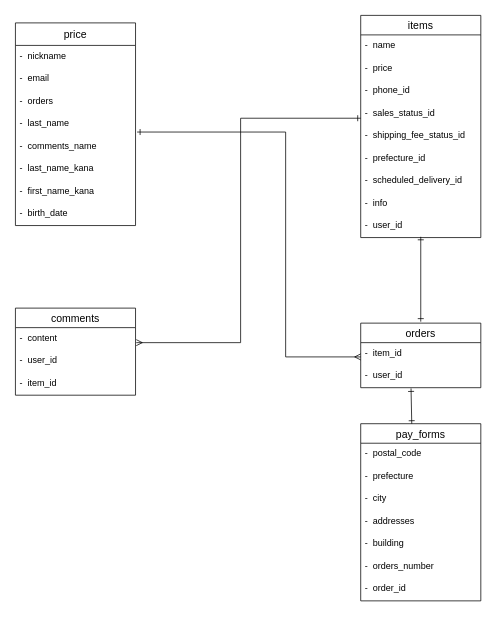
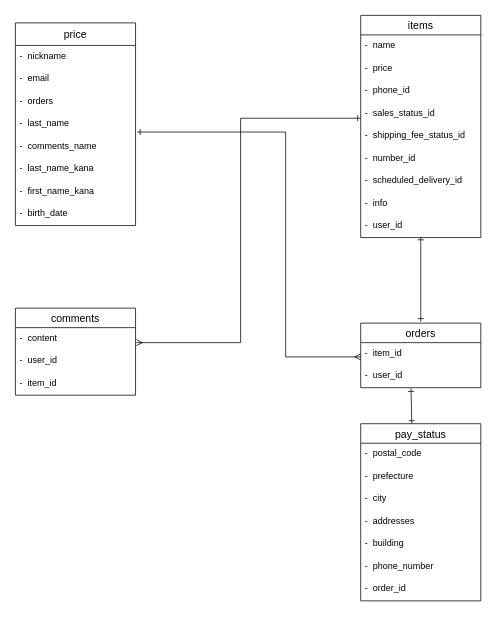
  <mxCell id="0" />
  <mxCell id="1" parent="0" />
  <mxCell id="2" value="price" style="swimlane;fontStyle=0;childLayout=stackLayout;horizontal=1;startSize=30;horizontalStack=0;resizeParent=1;resizeParentMax=0;resizeLast=0;collapsible=1;marginBottom=0;align=center;fontSize=14;" parent="1" vertex="1"><mxGeometry x="20" y="30" width="160" height="270" as="geometry"><mxRectangle x="130" y="140" width="60" height="30" as="alternateBounds" /></mxGeometry></mxCell>
  <mxCell id="3" value="-  nickname    " style="text;strokeColor=none;fillColor=none;spacingLeft=4;spacingRight=4;overflow=hidden;rotatable=0;points=[[0,0.5],[1,0.5]];portConstraint=eastwest;fontSize=12;" parent="2" vertex="1"><mxGeometry y="30" width="160" height="30" as="geometry" /></mxCell>
  <mxCell id="4" value="-  email&#10;" style="text;strokeColor=none;fillColor=none;spacingLeft=4;spacingRight=4;overflow=hidden;rotatable=0;points=[[0,0.5],[1,0.5]];portConstraint=eastwest;fontSize=12;" parent="2" vertex="1"><mxGeometry y="60" width="160" height="30" as="geometry" /></mxCell>
  <mxCell id="5" value="-  orders" style="text;strokeColor=none;fillColor=none;spacingLeft=4;spacingRight=4;overflow=hidden;rotatable=0;points=[[0,0.5],[1,0.5]];portConstraint=eastwest;fontSize=12;" parent="2" vertex="1"><mxGeometry y="90" width="160" height="30" as="geometry" /></mxCell>
  <mxCell id="6" value="-  last_name" style="text;strokeColor=none;fillColor=none;spacingLeft=4;spacingRight=4;overflow=hidden;rotatable=0;points=[[0,0.5],[1,0.5]];portConstraint=eastwest;fontSize=12;" parent="2" vertex="1"><mxGeometry y="120" width="160" height="30" as="geometry" /></mxCell>
  <mxCell id="7" value="-  comments_name" style="text;strokeColor=none;fillColor=none;spacingLeft=4;spacingRight=4;overflow=hidden;rotatable=0;points=[[0,0.5],[1,0.5]];portConstraint=eastwest;fontSize=12;" parent="2" vertex="1"><mxGeometry y="150" width="160" height="30" as="geometry" /></mxCell>
  <mxCell id="8" value="-  last_name_kana" style="text;strokeColor=none;fillColor=none;spacingLeft=4;spacingRight=4;overflow=hidden;rotatable=0;points=[[0,0.5],[1,0.5]];portConstraint=eastwest;fontSize=12;" parent="2" vertex="1"><mxGeometry y="180" width="160" height="30" as="geometry" /></mxCell>
  <mxCell id="9" value="-  first_name_kana" style="text;strokeColor=none;fillColor=none;spacingLeft=4;spacingRight=4;overflow=hidden;rotatable=0;points=[[0,0.5],[1,0.5]];portConstraint=eastwest;fontSize=12;" parent="2" vertex="1"><mxGeometry y="210" width="160" height="30" as="geometry" /></mxCell>
  <mxCell id="10" value="-  birth_date" style="text;strokeColor=none;fillColor=none;spacingLeft=4;spacingRight=4;overflow=hidden;rotatable=0;points=[[0,0.5],[1,0.5]];portConstraint=eastwest;fontSize=12;" parent="2" vertex="1"><mxGeometry y="240" width="160" height="30" as="geometry" /></mxCell>
  <mxCell id="11" value="items" style="swimlane;fontStyle=0;childLayout=stackLayout;horizontal=1;startSize=26;horizontalStack=0;resizeParent=1;resizeParentMax=0;resizeLast=0;collapsible=1;marginBottom=0;align=center;fontSize=14;" parent="1" vertex="1"><mxGeometry x="480" y="20" width="160" height="296" as="geometry" /></mxCell>
  <mxCell id="12" value="-  name" style="text;strokeColor=none;fillColor=none;spacingLeft=4;spacingRight=4;overflow=hidden;rotatable=0;points=[[0,0.5],[1,0.5]];portConstraint=eastwest;fontSize=12;" parent="11" vertex="1"><mxGeometry y="26" width="160" height="30" as="geometry" /></mxCell>
  <mxCell id="13" value="-  price" style="text;strokeColor=none;fillColor=none;spacingLeft=4;spacingRight=4;overflow=hidden;rotatable=0;points=[[0,0.5],[1,0.5]];portConstraint=eastwest;fontSize=12;" parent="11" vertex="1"><mxGeometry y="56" width="160" height="30" as="geometry" /></mxCell>
  <mxCell id="14" value="-  phone_id" style="text;strokeColor=none;fillColor=none;spacingLeft=4;spacingRight=4;overflow=hidden;rotatable=0;points=[[0,0.5],[1,0.5]];portConstraint=eastwest;fontSize=12;" parent="11" vertex="1"><mxGeometry y="86" width="160" height="30" as="geometry" /></mxCell>
  <mxCell id="15" value="-  sales_status_id" style="text;strokeColor=none;fillColor=none;spacingLeft=4;spacingRight=4;overflow=hidden;rotatable=0;points=[[0,0.5],[1,0.5]];portConstraint=eastwest;fontSize=12;" parent="11" vertex="1"><mxGeometry y="116" width="160" height="30" as="geometry" /></mxCell>
  <mxCell id="16" value="-  shipping_fee_status_id" style="text;strokeColor=none;fillColor=none;spacingLeft=4;spacingRight=4;overflow=hidden;rotatable=0;points=[[0,0.5],[1,0.5]];portConstraint=eastwest;fontSize=12;" parent="11" vertex="1"><mxGeometry y="146" width="160" height="30" as="geometry" /></mxCell>
- <mxCell id="17" value="-  prefecture_id" style="text;strokeColor=none;fillColor=none;spacingLeft=4;spacingRight=4;overflow=hidden;rotatable=0;points=[[0,0.5],[1,0.5]];portConstraint=eastwest;fontSize=12;" parent="11" vertex="1"><mxGeometry y="176" width="160" height="30" as="geometry" /></mxCell>
+ <mxCell id="17" value="-  number_id" style="text;strokeColor=none;fillColor=none;spacingLeft=4;spacingRight=4;overflow=hidden;rotatable=0;points=[[0,0.5],[1,0.5]];portConstraint=eastwest;fontSize=12;" parent="11" vertex="1"><mxGeometry y="176" width="160" height="30" as="geometry" /></mxCell>
  <mxCell id="18" value="-  scheduled_delivery_id" style="text;strokeColor=none;fillColor=none;spacingLeft=4;spacingRight=4;overflow=hidden;rotatable=0;points=[[0,0.5],[1,0.5]];portConstraint=eastwest;fontSize=12;" parent="11" vertex="1"><mxGeometry y="206" width="160" height="30" as="geometry" /></mxCell>
  <mxCell id="19" value="-  info" style="text;strokeColor=none;fillColor=none;spacingLeft=4;spacingRight=4;overflow=hidden;rotatable=0;points=[[0,0.5],[1,0.5]];portConstraint=eastwest;fontSize=12;" parent="11" vertex="1"><mxGeometry y="236" width="160" height="30" as="geometry" /></mxCell>
  <mxCell id="20" value="-  user_id" style="text;strokeColor=none;fillColor=none;spacingLeft=4;spacingRight=4;overflow=hidden;rotatable=0;points=[[0,0.5],[1,0.5]];portConstraint=eastwest;fontSize=12;" parent="11" vertex="1"><mxGeometry y="266" width="160" height="30" as="geometry" /></mxCell>
  <mxCell id="21" value="orders" style="swimlane;fontStyle=0;childLayout=stackLayout;horizontal=1;startSize=26;horizontalStack=0;resizeParent=1;resizeParentMax=0;resizeLast=0;collapsible=1;marginBottom=0;align=center;fontSize=14;" parent="1" vertex="1"><mxGeometry x="480" y="430" width="160" height="86" as="geometry" /></mxCell>
  <mxCell id="22" value="-  item_id" style="text;strokeColor=none;fillColor=none;spacingLeft=4;spacingRight=4;overflow=hidden;rotatable=0;points=[[0,0.5],[1,0.5]];portConstraint=eastwest;fontSize=12;" parent="21" vertex="1"><mxGeometry y="26" width="160" height="30" as="geometry" /></mxCell>
  <mxCell id="23" value="-  user_id" style="text;strokeColor=none;fillColor=none;spacingLeft=4;spacingRight=4;overflow=hidden;rotatable=0;points=[[0,0.5],[1,0.5]];portConstraint=eastwest;fontSize=12;" parent="21" vertex="1"><mxGeometry y="56" width="160" height="30" as="geometry" /></mxCell>
  <mxCell id="24" value="comments" style="swimlane;fontStyle=0;childLayout=stackLayout;horizontal=1;startSize=26;horizontalStack=0;resizeParent=1;resizeParentMax=0;resizeLast=0;collapsible=1;marginBottom=0;align=center;fontSize=14;" parent="1" vertex="1"><mxGeometry x="20" y="410" width="160" height="116" as="geometry" /></mxCell>
  <mxCell id="25" value="-  content" style="text;strokeColor=none;fillColor=none;spacingLeft=4;spacingRight=4;overflow=hidden;rotatable=0;points=[[0,0.5],[1,0.5]];portConstraint=eastwest;fontSize=12;" parent="24" vertex="1"><mxGeometry y="26" width="160" height="30" as="geometry" /></mxCell>
  <mxCell id="26" value="-  user_id" style="text;strokeColor=none;fillColor=none;spacingLeft=4;spacingRight=4;overflow=hidden;rotatable=0;points=[[0,0.5],[1,0.5]];portConstraint=eastwest;fontSize=12;" parent="24" vertex="1"><mxGeometry y="56" width="160" height="30" as="geometry" /></mxCell>
  <mxCell id="27" value="-  item_id" style="text;strokeColor=none;fillColor=none;spacingLeft=4;spacingRight=4;overflow=hidden;rotatable=0;points=[[0,0.5],[1,0.5]];portConstraint=eastwest;fontSize=12;" parent="24" vertex="1"><mxGeometry y="86" width="160" height="30" as="geometry" /></mxCell>
  <mxCell id="28" value="" style="endArrow=ERone;html=1;rounded=0;edgeStyle=orthogonalEdgeStyle;endFill=0;startArrow=ERmany;startFill=0;entryX=0;entryY=0.7;entryDx=0;entryDy=0;entryPerimeter=0;" parent="1" target="15" edge="1"><mxGeometry relative="1" as="geometry"><mxPoint x="181" y="456" as="sourcePoint" /><mxPoint x="460" y="157" as="targetPoint" /><Array as="points"><mxPoint x="320" y="456" /><mxPoint x="320" y="157" /></Array></mxGeometry></mxCell>
  <mxCell id="29" value="" style="endArrow=ERone;html=1;rounded=0;edgeStyle=orthogonalEdgeStyle;endFill=0;startArrow=ERmany;startFill=0;entryX=1.013;entryY=0.847;entryDx=0;entryDy=0;entryPerimeter=0;exitX=0;exitY=0.633;exitDx=0;exitDy=0;exitPerimeter=0;" parent="1" source="22" target="6" edge="1"><mxGeometry relative="1" as="geometry"><mxPoint x="430" y="432" as="sourcePoint" /><mxPoint x="489.36" y="127.33" as="targetPoint" /><Array as="points"><mxPoint x="380" y="475" /><mxPoint x="380" y="175" /></Array></mxGeometry></mxCell>
  <mxCell id="30" value="" style="endArrow=ERone;html=1;rounded=0;endFill=0;startArrow=ERone;startFill=0;exitX=0.5;exitY=0.933;exitDx=0;exitDy=0;exitPerimeter=0;" parent="1" edge="1"><mxGeometry relative="1" as="geometry"><mxPoint x="560" y="314.99" as="sourcePoint" /><mxPoint x="560" y="428" as="targetPoint" /></mxGeometry></mxCell>
- <mxCell id="31" value="pay_forms" style="swimlane;fontStyle=0;childLayout=stackLayout;horizontal=1;startSize=26;horizontalStack=0;resizeParent=1;resizeParentMax=0;resizeLast=0;collapsible=1;marginBottom=0;align=center;fontSize=14;" parent="1" vertex="1"><mxGeometry x="480" y="564" width="160" height="236" as="geometry" /></mxCell>
+ <mxCell id="31" value="pay_status" style="swimlane;fontStyle=0;childLayout=stackLayout;horizontal=1;startSize=26;horizontalStack=0;resizeParent=1;resizeParentMax=0;resizeLast=0;collapsible=1;marginBottom=0;align=center;fontSize=14;" parent="1" vertex="1"><mxGeometry x="480" y="564" width="160" height="236" as="geometry" /></mxCell>
  <mxCell id="32" value="-  postal_code" style="text;strokeColor=none;fillColor=none;spacingLeft=4;spacingRight=4;overflow=hidden;rotatable=0;points=[[0,0.5],[1,0.5]];portConstraint=eastwest;fontSize=12;" parent="31" vertex="1"><mxGeometry y="26" width="160" height="30" as="geometry" /></mxCell>
  <mxCell id="33" value="-  prefecture" style="text;strokeColor=none;fillColor=none;spacingLeft=4;spacingRight=4;overflow=hidden;rotatable=0;points=[[0,0.5],[1,0.5]];portConstraint=eastwest;fontSize=12;" parent="31" vertex="1"><mxGeometry y="56" width="160" height="30" as="geometry" /></mxCell>
  <mxCell id="34" value="-  city" style="text;strokeColor=none;fillColor=none;spacingLeft=4;spacingRight=4;overflow=hidden;rotatable=0;points=[[0,0.5],[1,0.5]];portConstraint=eastwest;fontSize=12;" vertex="1" parent="31"><mxGeometry y="86" width="160" height="30" as="geometry" /></mxCell>
  <mxCell id="35" value="-  addresses" style="text;strokeColor=none;fillColor=none;spacingLeft=4;spacingRight=4;overflow=hidden;rotatable=0;points=[[0,0.5],[1,0.5]];portConstraint=eastwest;fontSize=12;" vertex="1" parent="31"><mxGeometry y="116" width="160" height="30" as="geometry" /></mxCell>
  <mxCell id="36" value="-  building" style="text;strokeColor=none;fillColor=none;spacingLeft=4;spacingRight=4;overflow=hidden;rotatable=0;points=[[0,0.5],[1,0.5]];portConstraint=eastwest;fontSize=12;" vertex="1" parent="31"><mxGeometry y="146" width="160" height="30" as="geometry" /></mxCell>
- <mxCell id="37" value="-  orders_number" style="text;strokeColor=none;fillColor=none;spacingLeft=4;spacingRight=4;overflow=hidden;rotatable=0;points=[[0,0.5],[1,0.5]];portConstraint=eastwest;fontSize=12;" vertex="1" parent="31"><mxGeometry y="176" width="160" height="30" as="geometry" /></mxCell>
+ <mxCell id="37" value="-  phone_number" style="text;strokeColor=none;fillColor=none;spacingLeft=4;spacingRight=4;overflow=hidden;rotatable=0;points=[[0,0.5],[1,0.5]];portConstraint=eastwest;fontSize=12;" vertex="1" parent="31"><mxGeometry y="176" width="160" height="30" as="geometry" /></mxCell>
  <mxCell id="38" value="-  order_id" style="text;strokeColor=none;fillColor=none;spacingLeft=4;spacingRight=4;overflow=hidden;rotatable=0;points=[[0,0.5],[1,0.5]];portConstraint=eastwest;fontSize=12;" vertex="1" parent="31"><mxGeometry y="206" width="160" height="30" as="geometry" /></mxCell>
  <mxCell id="39" value="" style="endArrow=ERone;html=1;rounded=0;endFill=0;startArrow=ERone;startFill=0;exitX=0.425;exitY=0;exitDx=0;exitDy=0;exitPerimeter=0;entryX=0.419;entryY=1.033;entryDx=0;entryDy=0;entryPerimeter=0;" parent="1" source="31" target="23" edge="1"><mxGeometry relative="1" as="geometry"><mxPoint x="566.24" y="-10.09" as="sourcePoint" /><mxPoint x="548" y="544" as="targetPoint" /><Array as="points" /></mxGeometry></mxCell>
